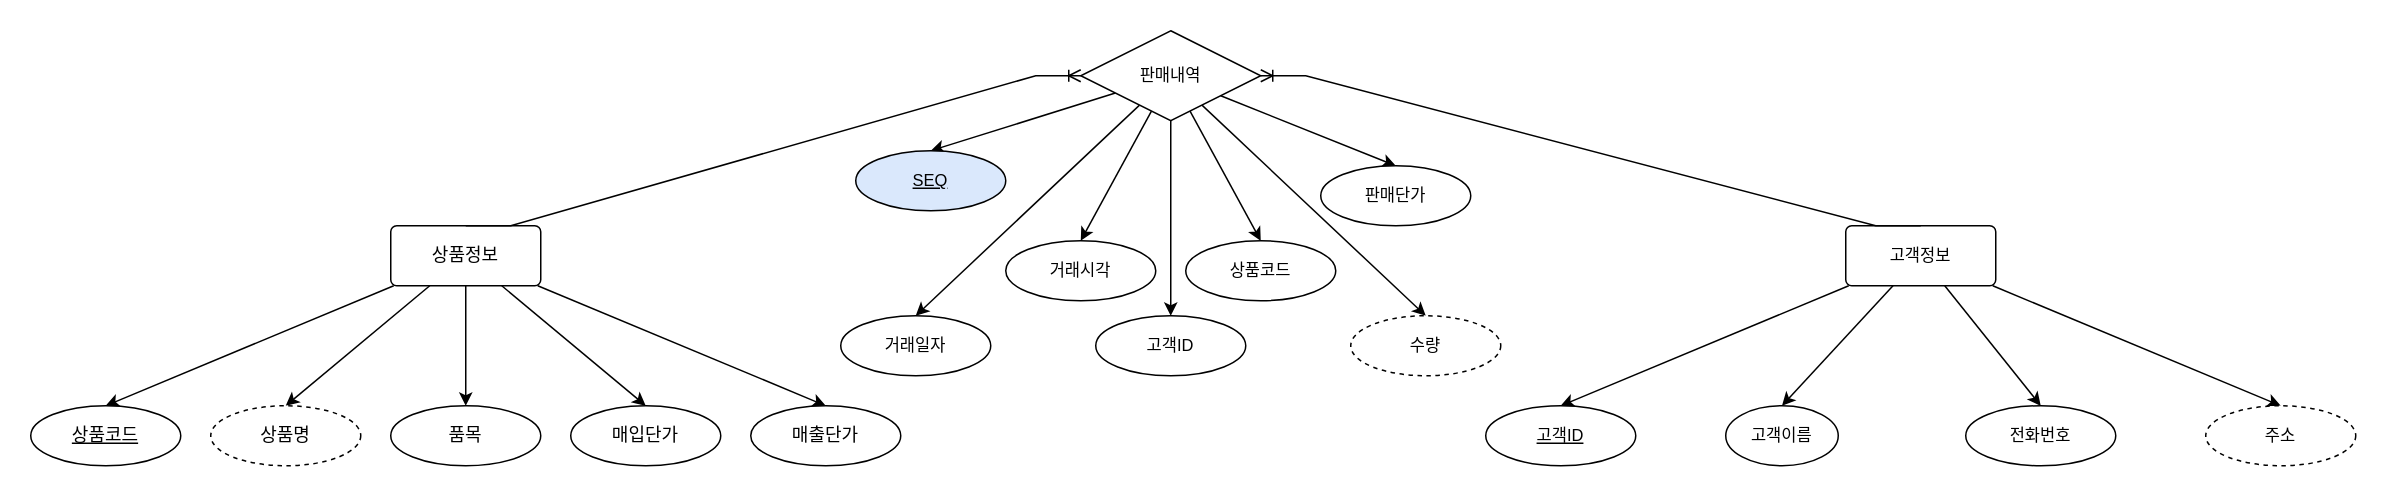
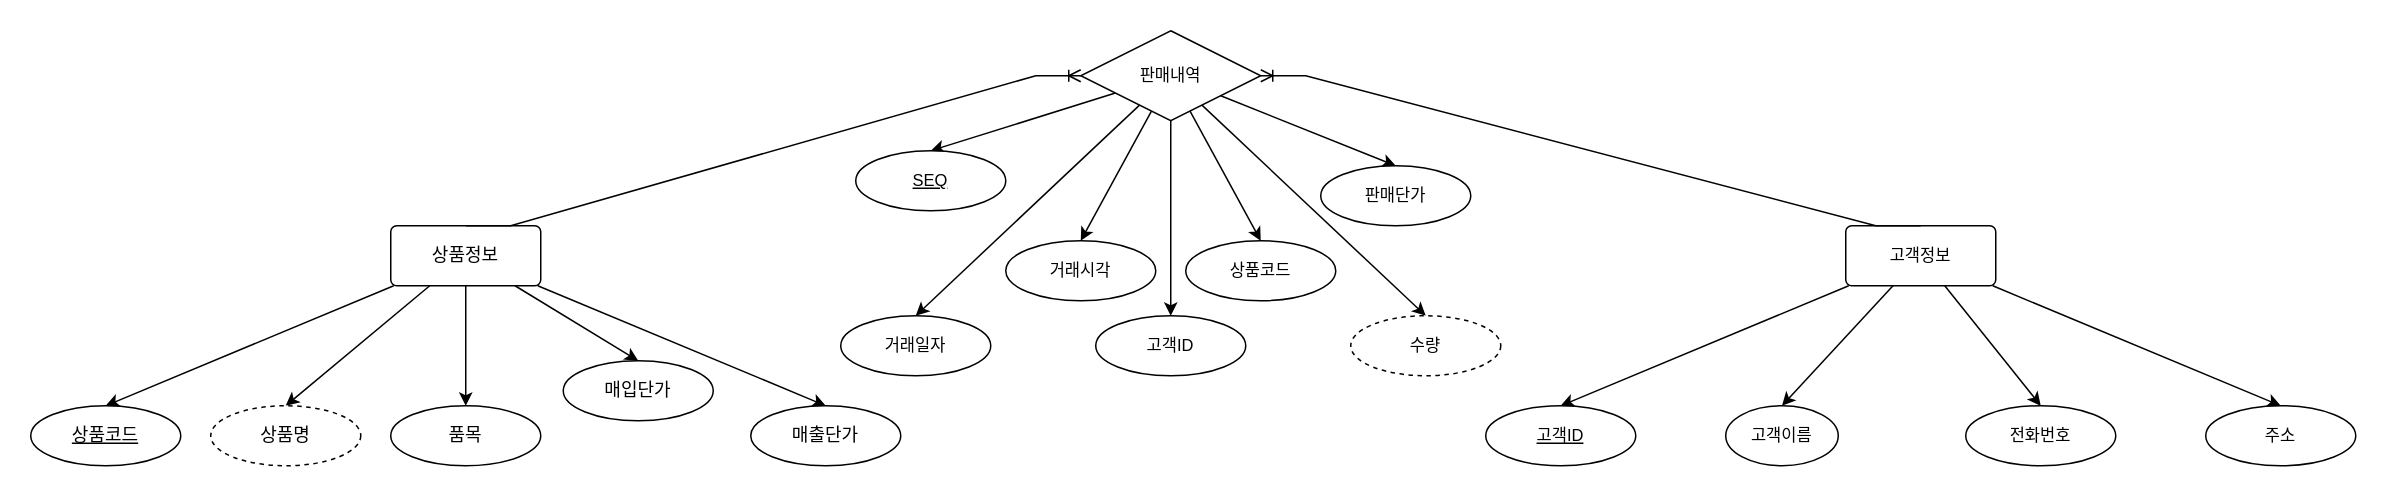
  <mxCell id="0" />
  <mxCell id="1" parent="0" />
  <mxCell id="2" style="rounded=0;orthogonalLoop=1;jettySize=auto;html=1;entryX=0.5;entryY=0;entryDx=0;entryDy=0;" edge="1" parent="1" source="7" target="8"><mxGeometry relative="1" as="geometry" /></mxCell>
  <mxCell id="3" style="edgeStyle=none;shape=connector;rounded=0;orthogonalLoop=1;jettySize=auto;html=1;entryX=0.5;entryY=0;entryDx=0;entryDy=0;labelBackgroundColor=default;strokeColor=default;fontFamily=Helvetica;fontSize=11;fontColor=default;endArrow=classic;" edge="1" parent="1" source="7" target="9"><mxGeometry relative="1" as="geometry" /></mxCell>
  <mxCell id="4" style="edgeStyle=none;shape=connector;rounded=0;orthogonalLoop=1;jettySize=auto;html=1;entryX=0.5;entryY=0;entryDx=0;entryDy=0;labelBackgroundColor=default;strokeColor=default;fontFamily=Helvetica;fontSize=11;fontColor=default;endArrow=classic;" edge="1" parent="1" source="7" target="10"><mxGeometry relative="1" as="geometry" /></mxCell>
  <mxCell id="5" style="edgeStyle=none;shape=connector;rounded=0;orthogonalLoop=1;jettySize=auto;html=1;entryX=0.5;entryY=0;entryDx=0;entryDy=0;labelBackgroundColor=default;strokeColor=default;fontFamily=Helvetica;fontSize=11;fontColor=default;endArrow=classic;" edge="1" parent="1" source="7" target="11"><mxGeometry relative="1" as="geometry" /></mxCell>
  <mxCell id="6" style="edgeStyle=none;shape=connector;rounded=0;orthogonalLoop=1;jettySize=auto;html=1;entryX=0.5;entryY=0;entryDx=0;entryDy=0;labelBackgroundColor=default;strokeColor=default;fontFamily=Helvetica;fontSize=11;fontColor=default;endArrow=classic;" edge="1" parent="1" source="7" target="12"><mxGeometry relative="1" as="geometry" /></mxCell>
  <mxCell id="7" value="상품정보" style="rounded=1;arcSize=10;whiteSpace=wrap;html=1;align=center;" vertex="1" parent="1"><mxGeometry x="260" y="150" width="100" height="40" as="geometry" /></mxCell>
  <mxCell id="8" value="상품코드" style="ellipse;whiteSpace=wrap;html=1;align=center;fontStyle=4;" vertex="1" parent="1"><mxGeometry x="20" y="270" width="100" height="40" as="geometry" /></mxCell>
  <mxCell id="9" value="상품명" style="ellipse;whiteSpace=wrap;html=1;align=center;dashed=1;" vertex="1" parent="1"><mxGeometry x="140" y="270" width="100" height="40" as="geometry" /></mxCell>
  <mxCell id="10" value="품목" style="ellipse;whiteSpace=wrap;html=1;align=center;" vertex="1" parent="1"><mxGeometry x="260" y="270" width="100" height="40" as="geometry" /></mxCell>
- <mxCell id="11" value="매입단가" style="ellipse;whiteSpace=wrap;html=1;align=center;" vertex="1" parent="1"><mxGeometry x="380" y="270" width="100" height="40" as="geometry" /></mxCell>
+ <mxCell id="11" value="매입단가" style="ellipse;whiteSpace=wrap;html=1;align=center;" vertex="1" parent="1"><mxGeometry x="375" y="240" width="100" height="40" as="geometry" /></mxCell>
  <mxCell id="12" value="매출단가" style="ellipse;whiteSpace=wrap;html=1;align=center;" vertex="1" parent="1"><mxGeometry x="500" y="270" width="100" height="40" as="geometry" /></mxCell>
  <mxCell id="13" style="edgeStyle=none;shape=connector;rounded=0;orthogonalLoop=1;jettySize=auto;html=1;entryX=0.5;entryY=0;entryDx=0;entryDy=0;labelBackgroundColor=default;strokeColor=default;fontFamily=Helvetica;fontSize=11;fontColor=default;endArrow=classic;" edge="1" parent="1" source="17" target="18"><mxGeometry relative="1" as="geometry" /></mxCell>
  <mxCell id="14" style="edgeStyle=none;shape=connector;rounded=0;orthogonalLoop=1;jettySize=auto;html=1;entryX=0.5;entryY=0;entryDx=0;entryDy=0;labelBackgroundColor=default;strokeColor=default;fontFamily=Helvetica;fontSize=11;fontColor=default;endArrow=classic;" edge="1" parent="1" source="17" target="19"><mxGeometry relative="1" as="geometry" /></mxCell>
  <mxCell id="15" style="edgeStyle=none;shape=connector;rounded=0;orthogonalLoop=1;jettySize=auto;html=1;entryX=0.5;entryY=0;entryDx=0;entryDy=0;labelBackgroundColor=default;strokeColor=default;fontFamily=Helvetica;fontSize=11;fontColor=default;endArrow=classic;" edge="1" parent="1" source="17" target="20"><mxGeometry relative="1" as="geometry" /></mxCell>
  <mxCell id="16" style="edgeStyle=none;shape=connector;rounded=0;orthogonalLoop=1;jettySize=auto;html=1;entryX=0.5;entryY=0;entryDx=0;entryDy=0;labelBackgroundColor=default;strokeColor=default;fontFamily=Helvetica;fontSize=11;fontColor=default;endArrow=classic;" edge="1" parent="1" source="17" target="21"><mxGeometry relative="1" as="geometry" /></mxCell>
  <mxCell id="17" value="고객정보" style="rounded=1;arcSize=10;whiteSpace=wrap;html=1;align=center;fontFamily=Helvetica;fontSize=11;fontColor=default;" vertex="1" parent="1"><mxGeometry x="1230" y="150" width="100" height="40" as="geometry" /></mxCell>
  <mxCell id="18" value="고객ID" style="ellipse;whiteSpace=wrap;html=1;align=center;fontStyle=4;fontFamily=Helvetica;fontSize=11;fontColor=default;" vertex="1" parent="1"><mxGeometry x="990" y="270" width="100" height="40" as="geometry" /></mxCell>
  <mxCell id="19" value="고객이름" style="ellipse;whiteSpace=wrap;html=1;align=center;fontFamily=Helvetica;fontSize=11;fontColor=default;" vertex="1" parent="1"><mxGeometry x="1150" y="270" width="75" height="40" as="geometry" /></mxCell>
  <mxCell id="20" value="전화번호" style="ellipse;whiteSpace=wrap;html=1;align=center;fontFamily=Helvetica;fontSize=11;fontColor=default;" vertex="1" parent="1"><mxGeometry x="1310" y="270" width="100" height="40" as="geometry" /></mxCell>
- <mxCell id="21" value="주소" style="ellipse;whiteSpace=wrap;html=1;align=center;fontFamily=Helvetica;fontSize=11;fontColor=default;dashed=1;" vertex="1" parent="1"><mxGeometry x="1470" y="270" width="100" height="40" as="geometry" /></mxCell>
+ <mxCell id="21" value="주소" style="ellipse;whiteSpace=wrap;html=1;align=center;fontFamily=Helvetica;fontSize=11;fontColor=default;" vertex="1" parent="1"><mxGeometry x="1470" y="270" width="100" height="40" as="geometry" /></mxCell>
  <mxCell id="22" style="edgeStyle=none;shape=connector;rounded=0;orthogonalLoop=1;jettySize=auto;html=1;entryX=0.5;entryY=0;entryDx=0;entryDy=0;labelBackgroundColor=default;strokeColor=default;fontFamily=Helvetica;fontSize=11;fontColor=default;endArrow=classic;" edge="1" parent="1" source="29" target="38"><mxGeometry relative="1" as="geometry"><mxPoint x="630" y="100" as="targetPoint" /></mxGeometry></mxCell>
  <mxCell id="23" style="edgeStyle=none;shape=connector;rounded=0;orthogonalLoop=1;jettySize=auto;html=1;entryX=0.5;entryY=0;entryDx=0;entryDy=0;labelBackgroundColor=default;strokeColor=default;fontFamily=Helvetica;fontSize=11;fontColor=default;endArrow=classic;" edge="1" parent="1" source="29" target="30"><mxGeometry relative="1" as="geometry" /></mxCell>
  <mxCell id="24" style="edgeStyle=none;shape=connector;rounded=0;orthogonalLoop=1;jettySize=auto;html=1;entryX=0.5;entryY=0;entryDx=0;entryDy=0;labelBackgroundColor=default;strokeColor=default;fontFamily=Helvetica;fontSize=11;fontColor=default;endArrow=classic;" edge="1" parent="1" source="29" target="31"><mxGeometry relative="1" as="geometry" /></mxCell>
  <mxCell id="25" style="edgeStyle=none;shape=connector;rounded=0;orthogonalLoop=1;jettySize=auto;html=1;entryX=0.5;entryY=0;entryDx=0;entryDy=0;labelBackgroundColor=default;strokeColor=default;fontFamily=Helvetica;fontSize=11;fontColor=default;endArrow=classic;" edge="1" parent="1" source="29" target="32"><mxGeometry relative="1" as="geometry" /></mxCell>
  <mxCell id="26" style="edgeStyle=none;shape=connector;rounded=0;orthogonalLoop=1;jettySize=auto;html=1;entryX=0.5;entryY=0;entryDx=0;entryDy=0;labelBackgroundColor=default;strokeColor=default;fontFamily=Helvetica;fontSize=11;fontColor=default;endArrow=classic;" edge="1" parent="1" source="29" target="33"><mxGeometry relative="1" as="geometry" /></mxCell>
  <mxCell id="27" style="edgeStyle=none;shape=connector;rounded=0;orthogonalLoop=1;jettySize=auto;html=1;entryX=0.5;entryY=0;entryDx=0;entryDy=0;labelBackgroundColor=default;strokeColor=default;fontFamily=Helvetica;fontSize=11;fontColor=default;endArrow=classic;" edge="1" parent="1" source="29" target="34"><mxGeometry relative="1" as="geometry" /></mxCell>
  <mxCell id="28" style="edgeStyle=none;shape=connector;rounded=0;orthogonalLoop=1;jettySize=auto;html=1;entryX=0.5;entryY=0;entryDx=0;entryDy=0;labelBackgroundColor=default;strokeColor=default;fontFamily=Helvetica;fontSize=11;fontColor=default;endArrow=classic;" edge="1" parent="1" source="29" target="35"><mxGeometry relative="1" as="geometry" /></mxCell>
  <mxCell id="29" value="판매내역" style="shape=rhombus;perimeter=rhombusPerimeter;whiteSpace=wrap;html=1;align=center;fontFamily=Helvetica;fontSize=11;fontColor=default;" vertex="1" parent="1"><mxGeometry x="720" y="20" width="120" height="60" as="geometry" /></mxCell>
  <mxCell id="30" value="거래일자" style="ellipse;whiteSpace=wrap;html=1;align=center;fontFamily=Helvetica;fontSize=11;fontColor=default;" vertex="1" parent="1"><mxGeometry x="560" y="210" width="100" height="40" as="geometry" /></mxCell>
  <mxCell id="31" value="거래시각" style="ellipse;whiteSpace=wrap;html=1;align=center;fontFamily=Helvetica;fontSize=11;fontColor=default;" vertex="1" parent="1"><mxGeometry x="670" y="160" width="100" height="40" as="geometry" /></mxCell>
  <mxCell id="32" value="고객ID" style="ellipse;whiteSpace=wrap;html=1;align=center;fontFamily=Helvetica;fontSize=11;fontColor=default;" vertex="1" parent="1"><mxGeometry x="730" y="210" width="100" height="40" as="geometry" /></mxCell>
  <mxCell id="33" value="상품코드" style="ellipse;whiteSpace=wrap;html=1;align=center;fontFamily=Helvetica;fontSize=11;fontColor=default;" vertex="1" parent="1"><mxGeometry x="790" y="160" width="100" height="40" as="geometry" /></mxCell>
  <mxCell id="34" value="수량" style="ellipse;whiteSpace=wrap;html=1;align=center;fontFamily=Helvetica;fontSize=11;fontColor=default;dashed=1;" vertex="1" parent="1"><mxGeometry x="900" y="210" width="100" height="40" as="geometry" /></mxCell>
  <mxCell id="35" value="판매단가" style="ellipse;whiteSpace=wrap;html=1;align=center;fontFamily=Helvetica;fontSize=11;fontColor=default;" vertex="1" parent="1"><mxGeometry x="880" y="110" width="100" height="40" as="geometry" /></mxCell>
  <mxCell id="36" value="" style="edgeStyle=entityRelationEdgeStyle;fontSize=12;html=1;endArrow=ERoneToMany;rounded=0;labelBackgroundColor=default;strokeColor=default;fontFamily=Helvetica;fontColor=default;shape=connector;exitX=0.5;exitY=0;exitDx=0;exitDy=0;entryX=0;entryY=0.5;entryDx=0;entryDy=0;" edge="1" parent="1" source="7" target="29"><mxGeometry width="100" height="100" relative="1" as="geometry"><mxPoint x="140" y="280" as="sourcePoint" /><mxPoint x="240" y="180" as="targetPoint" /></mxGeometry></mxCell>
  <mxCell id="37" value="" style="edgeStyle=entityRelationEdgeStyle;fontSize=12;html=1;endArrow=ERoneToMany;rounded=0;labelBackgroundColor=default;strokeColor=default;fontFamily=Helvetica;fontColor=default;shape=connector;exitX=0.5;exitY=0;exitDx=0;exitDy=0;entryX=1;entryY=0.5;entryDx=0;entryDy=0;" edge="1" parent="1" source="17" target="29"><mxGeometry width="100" height="100" relative="1" as="geometry"><mxPoint x="1210" y="120" as="sourcePoint" /><mxPoint x="1310" y="20" as="targetPoint" /></mxGeometry></mxCell>
- <mxCell id="38" value="SEQ" style="ellipse;whiteSpace=wrap;html=1;align=center;fontStyle=4;fontFamily=Helvetica;fontSize=11;fontColor=default;fillColor=#dae8fc;" vertex="1" parent="1"><mxGeometry x="570" y="100" width="100" height="40" as="geometry" /></mxCell>
+ <mxCell id="38" value="SEQ" style="ellipse;whiteSpace=wrap;html=1;align=center;fontStyle=4;fontFamily=Helvetica;fontSize=11;fontColor=default;" vertex="1" parent="1"><mxGeometry x="570" y="100" width="100" height="40" as="geometry" /></mxCell>
